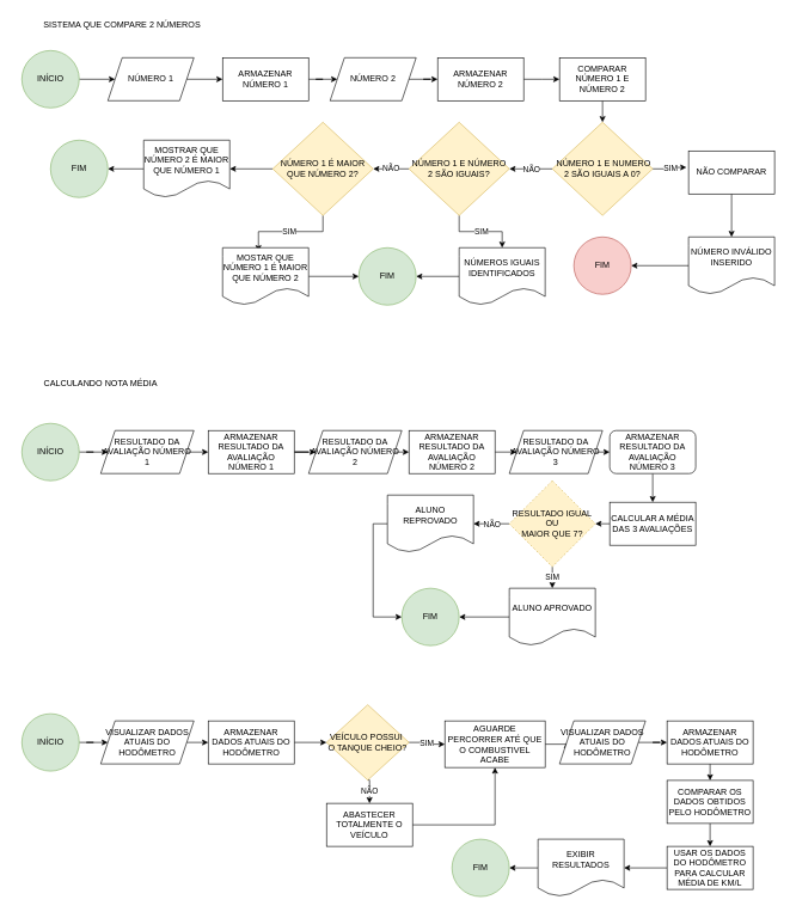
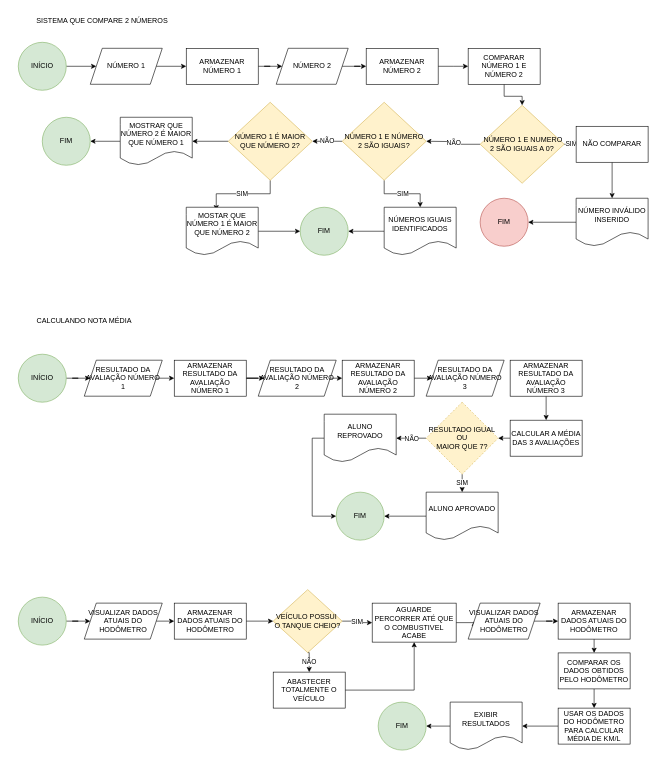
  <mxCell id="0" />
  <mxCell id="1" parent="0" />
  <mxCell id="2" style="edgeStyle=orthogonalEdgeStyle;rounded=0;orthogonalLoop=1;jettySize=auto;html=1;exitX=1;exitY=0.5;exitDx=0;exitDy=0;entryX=0;entryY=0.5;entryDx=0;entryDy=0;" edge="1" parent="1" source="3" target="6"><mxGeometry relative="1" as="geometry" /></mxCell>
  <mxCell id="3" value="INÍCIO" style="ellipse;whiteSpace=wrap;html=1;aspect=fixed;fillColor=#d5e8d4;strokeColor=#82b366;" vertex="1" parent="1"><mxGeometry x="30" y="70" width="80" height="80" as="geometry" /></mxCell>
  <mxCell id="4" value="SISTEMA QUE COMPARE 2 NÚMEROS" style="text;html=1;strokeColor=none;fillColor=none;align=center;verticalAlign=middle;whiteSpace=wrap;rounded=0;" vertex="1" parent="1"><mxGeometry x="20" y="20" width="300" height="30" as="geometry" /></mxCell>
  <mxCell id="5" style="edgeStyle=orthogonalEdgeStyle;rounded=0;orthogonalLoop=1;jettySize=auto;html=1;exitX=1;exitY=0.5;exitDx=0;exitDy=0;entryX=0;entryY=0.5;entryDx=0;entryDy=0;" edge="1" parent="1" source="6" target="8"><mxGeometry relative="1" as="geometry" /></mxCell>
  <mxCell id="6" value="NÚMERO 1" style="shape=parallelogram;perimeter=parallelogramPerimeter;whiteSpace=wrap;html=1;fixedSize=1;" vertex="1" parent="1"><mxGeometry x="150" y="80" width="120" height="60" as="geometry" /></mxCell>
  <mxCell id="7" style="edgeStyle=orthogonalEdgeStyle;rounded=0;orthogonalLoop=1;jettySize=auto;html=1;exitX=1;exitY=0.5;exitDx=0;exitDy=0;entryX=0;entryY=0.5;entryDx=0;entryDy=0;" edge="1" parent="1" source="8" target="10"><mxGeometry relative="1" as="geometry" /></mxCell>
  <mxCell id="8" value="ARMAZENAR NÚMERO 1" style="rounded=0;whiteSpace=wrap;html=1;" vertex="1" parent="1"><mxGeometry x="310" y="80" width="120" height="60" as="geometry" /></mxCell>
  <mxCell id="9" value="" style="edgeStyle=orthogonalEdgeStyle;rounded=0;orthogonalLoop=1;jettySize=auto;html=1;" edge="1" parent="1" source="10" target="12"><mxGeometry relative="1" as="geometry" /></mxCell>
  <mxCell id="10" value="NÚMERO 2" style="shape=parallelogram;perimeter=parallelogramPerimeter;whiteSpace=wrap;html=1;fixedSize=1;" vertex="1" parent="1"><mxGeometry x="460" y="80" width="120" height="60" as="geometry" /></mxCell>
  <mxCell id="11" style="edgeStyle=orthogonalEdgeStyle;rounded=0;orthogonalLoop=1;jettySize=auto;html=1;exitX=1;exitY=0.5;exitDx=0;exitDy=0;entryX=0;entryY=0.5;entryDx=0;entryDy=0;" edge="1" parent="1" source="12"><mxGeometry relative="1" as="geometry"><mxPoint x="780" y="110" as="targetPoint" /></mxGeometry></mxCell>
  <mxCell id="12" value="ARMAZENAR NÚMERO 2" style="whiteSpace=wrap;html=1;" vertex="1" parent="1"><mxGeometry x="610" y="80" width="120" height="60" as="geometry" /></mxCell>
  <mxCell id="13" style="edgeStyle=orthogonalEdgeStyle;rounded=0;orthogonalLoop=1;jettySize=auto;html=1;exitX=0.5;exitY=1;exitDx=0;exitDy=0;entryX=0.5;entryY=0;entryDx=0;entryDy=0;" edge="1" parent="1" source="14" target="17"><mxGeometry relative="1" as="geometry" /></mxCell>
  <mxCell id="14" value="COMPARAR NÚMERO 1 E NÚMERO 2" style="rounded=0;whiteSpace=wrap;html=1;" vertex="1" parent="1"><mxGeometry x="780" y="80" width="120" height="60" as="geometry" /></mxCell>
  <mxCell id="15" value="SIM" style="edgeStyle=orthogonalEdgeStyle;rounded=0;orthogonalLoop=1;jettySize=auto;html=1;exitX=1;exitY=0.5;exitDx=0;exitDy=0;entryX=-0.025;entryY=0.383;entryDx=0;entryDy=0;entryPerimeter=0;" edge="1" parent="1" source="17" target="19"><mxGeometry relative="1" as="geometry" /></mxCell>
  <mxCell id="16" value="NÃO" style="edgeStyle=orthogonalEdgeStyle;rounded=0;orthogonalLoop=1;jettySize=auto;html=1;exitX=0;exitY=0.5;exitDx=0;exitDy=0;entryX=1;entryY=0.5;entryDx=0;entryDy=0;" edge="1" parent="1" source="17"><mxGeometry relative="1" as="geometry"><mxPoint x="710" y="235" as="targetPoint" /></mxGeometry></mxCell>
- <mxCell id="17" value="&amp;nbsp;NÚMERO 1 E NUMERO 2 SÃO IGUAIS A 0?" style="rhombus;whiteSpace=wrap;html=1;fillColor=#fff2cc;strokeColor=#d6b656;" vertex="1" parent="1"><mxGeometry x="770" y="170" width="140" height="130" as="geometry" /></mxCell>
+ <mxCell id="17" value="&amp;nbsp;NÚMERO 1 E NUMERO 2 SÃO IGUAIS A 0?" style="rhombus;whiteSpace=wrap;html=1;fillColor=#fff2cc;strokeColor=#d6b656;" vertex="1" parent="1"><mxGeometry x="800" y="175" width="140" height="130" as="geometry" /></mxCell>
  <mxCell id="18" style="edgeStyle=orthogonalEdgeStyle;rounded=0;orthogonalLoop=1;jettySize=auto;html=1;exitX=0.5;exitY=1;exitDx=0;exitDy=0;entryX=0.5;entryY=0;entryDx=0;entryDy=0;" edge="1" parent="1" source="19" target="21"><mxGeometry relative="1" as="geometry" /></mxCell>
  <mxCell id="19" value="NÃO COMPARAR" style="rounded=0;whiteSpace=wrap;html=1;" vertex="1" parent="1"><mxGeometry x="960" y="210" width="120" height="60" as="geometry" /></mxCell>
  <mxCell id="20" style="edgeStyle=orthogonalEdgeStyle;rounded=0;orthogonalLoop=1;jettySize=auto;html=1;exitX=0;exitY=0.5;exitDx=0;exitDy=0;entryX=1;entryY=0.5;entryDx=0;entryDy=0;" edge="1" parent="1" source="21" target="22"><mxGeometry relative="1" as="geometry" /></mxCell>
  <mxCell id="21" value="NÚMERO INVÁLIDO INSERIDO" style="shape=document;whiteSpace=wrap;html=1;boundedLbl=1;" vertex="1" parent="1"><mxGeometry x="960" y="330" width="120" height="80" as="geometry" /></mxCell>
  <mxCell id="22" value="FIM" style="ellipse;whiteSpace=wrap;html=1;aspect=fixed;fillColor=#f8cecc;strokeColor=#b85450;" vertex="1" parent="1"><mxGeometry x="800" y="330" width="80" height="80" as="geometry" /></mxCell>
  <mxCell id="23" value="SIM" style="edgeStyle=orthogonalEdgeStyle;rounded=0;orthogonalLoop=1;jettySize=auto;html=1;exitX=0.5;exitY=1;exitDx=0;exitDy=0;entryX=0.5;entryY=0;entryDx=0;entryDy=0;" edge="1" parent="1" source="25" target="27"><mxGeometry relative="1" as="geometry" /></mxCell>
  <mxCell id="24" value="NÃO" style="edgeStyle=orthogonalEdgeStyle;rounded=0;orthogonalLoop=1;jettySize=auto;html=1;exitX=0;exitY=0.5;exitDx=0;exitDy=0;entryX=1;entryY=0.5;entryDx=0;entryDy=0;" edge="1" parent="1" source="25" target="30"><mxGeometry relative="1" as="geometry" /></mxCell>
  <mxCell id="25" value="NÚMERO 1 E NÚMERO 2 SÃO IGUAIS?" style="rhombus;whiteSpace=wrap;html=1;fillColor=#fff2cc;strokeColor=#d6b656;" vertex="1" parent="1"><mxGeometry x="570" y="170" width="140" height="130" as="geometry" /></mxCell>
  <mxCell id="26" style="edgeStyle=orthogonalEdgeStyle;rounded=0;orthogonalLoop=1;jettySize=auto;html=1;exitX=0;exitY=0.5;exitDx=0;exitDy=0;entryX=1;entryY=0.5;entryDx=0;entryDy=0;" edge="1" parent="1" source="27" target="36"><mxGeometry relative="1" as="geometry" /></mxCell>
  <mxCell id="27" value="NÚMEROS IGUAIS IDENTIFICADOS" style="shape=document;whiteSpace=wrap;html=1;boundedLbl=1;" vertex="1" parent="1"><mxGeometry x="640" y="345" width="120" height="80" as="geometry" /></mxCell>
  <mxCell id="28" value="SIM" style="edgeStyle=orthogonalEdgeStyle;rounded=0;orthogonalLoop=1;jettySize=auto;html=1;exitX=0.5;exitY=1;exitDx=0;exitDy=0;entryX=0.417;entryY=0.063;entryDx=0;entryDy=0;entryPerimeter=0;" edge="1" parent="1" source="30" target="32"><mxGeometry relative="1" as="geometry" /></mxCell>
  <mxCell id="29" style="edgeStyle=orthogonalEdgeStyle;rounded=0;orthogonalLoop=1;jettySize=auto;html=1;exitX=0;exitY=0.5;exitDx=0;exitDy=0;entryX=1;entryY=0.5;entryDx=0;entryDy=0;" edge="1" parent="1" source="30" target="34"><mxGeometry relative="1" as="geometry" /></mxCell>
  <mxCell id="30" value="NÚMERO 1 É MAIOR QUE NÚMERO 2?" style="rhombus;whiteSpace=wrap;html=1;fillColor=#fff2cc;strokeColor=#d6b656;" vertex="1" parent="1"><mxGeometry x="380" y="170" width="140" height="130" as="geometry" /></mxCell>
  <mxCell id="31" style="edgeStyle=orthogonalEdgeStyle;rounded=0;orthogonalLoop=1;jettySize=auto;html=1;exitX=1;exitY=0.5;exitDx=0;exitDy=0;entryX=0;entryY=0.5;entryDx=0;entryDy=0;" edge="1" parent="1" source="32" target="36"><mxGeometry relative="1" as="geometry" /></mxCell>
  <mxCell id="32" value="MOSTAR QUE NÚMERO 1 É MAIOR QUE NÚMERO 2" style="shape=document;whiteSpace=wrap;html=1;boundedLbl=1;" vertex="1" parent="1"><mxGeometry x="310" y="345" width="120" height="80" as="geometry" /></mxCell>
  <mxCell id="33" style="edgeStyle=orthogonalEdgeStyle;rounded=0;orthogonalLoop=1;jettySize=auto;html=1;exitX=0;exitY=0.5;exitDx=0;exitDy=0;entryX=1;entryY=0.5;entryDx=0;entryDy=0;" edge="1" parent="1" source="34" target="35"><mxGeometry relative="1" as="geometry" /></mxCell>
  <mxCell id="34" value="MOSTRAR QUE NÚMERO 2 É MAIOR QUE NÚMERO 1" style="shape=document;whiteSpace=wrap;html=1;boundedLbl=1;" vertex="1" parent="1"><mxGeometry x="200" y="195" width="120" height="80" as="geometry" /></mxCell>
  <mxCell id="35" value="FIM" style="ellipse;whiteSpace=wrap;html=1;aspect=fixed;fillColor=#d5e8d4;strokeColor=#82b366;" vertex="1" parent="1"><mxGeometry x="70" y="195" width="80" height="80" as="geometry" /></mxCell>
  <mxCell id="36" value="FIM" style="ellipse;whiteSpace=wrap;html=1;aspect=fixed;fillColor=#d5e8d4;strokeColor=#82b366;" vertex="1" parent="1"><mxGeometry x="500" y="345" width="80" height="80" as="geometry" /></mxCell>
  <mxCell id="37" value="CALCULANDO NOTA MÉDIA" style="text;html=1;strokeColor=none;fillColor=none;align=center;verticalAlign=middle;whiteSpace=wrap;rounded=0;" vertex="1" parent="1"><mxGeometry x="40" y="520" width="200" height="30" as="geometry" /></mxCell>
  <mxCell id="38" style="edgeStyle=orthogonalEdgeStyle;rounded=0;orthogonalLoop=1;jettySize=auto;html=1;exitX=1;exitY=0.5;exitDx=0;exitDy=0;entryX=0;entryY=0.5;entryDx=0;entryDy=0;" edge="1" parent="1" source="39" target="41"><mxGeometry relative="1" as="geometry" /></mxCell>
  <mxCell id="39" value="INÍCIO" style="ellipse;whiteSpace=wrap;html=1;aspect=fixed;fillColor=#d5e8d4;strokeColor=#82b366;" vertex="1" parent="1"><mxGeometry x="30" y="590" width="80" height="80" as="geometry" /></mxCell>
  <mxCell id="40" style="edgeStyle=orthogonalEdgeStyle;rounded=0;orthogonalLoop=1;jettySize=auto;html=1;exitX=1;exitY=0.5;exitDx=0;exitDy=0;entryX=0;entryY=0.5;entryDx=0;entryDy=0;" edge="1" parent="1" source="41" target="43"><mxGeometry relative="1" as="geometry" /></mxCell>
  <mxCell id="41" value="RESULTADO DA AVALIAÇÃO NÚMERO 1" style="shape=parallelogram;perimeter=parallelogramPerimeter;whiteSpace=wrap;html=1;fixedSize=1;" vertex="1" parent="1"><mxGeometry x="140" y="600" width="130" height="60" as="geometry" /></mxCell>
  <mxCell id="42" style="edgeStyle=orthogonalEdgeStyle;rounded=0;orthogonalLoop=1;jettySize=auto;html=1;exitX=1;exitY=0.5;exitDx=0;exitDy=0;" edge="1" parent="1" source="43" target="45"><mxGeometry relative="1" as="geometry" /></mxCell>
  <mxCell id="43" value="ARMAZENAR RESULTADO DA AVALIAÇÃO NÚMERO 1" style="rounded=0;whiteSpace=wrap;html=1;" vertex="1" parent="1"><mxGeometry x="290" y="600" width="120" height="60" as="geometry" /></mxCell>
  <mxCell id="44" style="edgeStyle=orthogonalEdgeStyle;rounded=0;orthogonalLoop=1;jettySize=auto;html=1;exitX=1;exitY=0.5;exitDx=0;exitDy=0;entryX=0;entryY=0.5;entryDx=0;entryDy=0;" edge="1" parent="1" source="45" target="47"><mxGeometry relative="1" as="geometry" /></mxCell>
  <mxCell id="45" value="RESULTADO DA AVALIAÇÃO NÚMERO 2" style="shape=parallelogram;perimeter=parallelogramPerimeter;whiteSpace=wrap;html=1;fixedSize=1;" vertex="1" parent="1"><mxGeometry x="430" y="600" width="130" height="60" as="geometry" /></mxCell>
  <mxCell id="46" style="edgeStyle=orthogonalEdgeStyle;rounded=0;orthogonalLoop=1;jettySize=auto;html=1;exitX=1;exitY=0.5;exitDx=0;exitDy=0;entryX=0;entryY=0.5;entryDx=0;entryDy=0;" edge="1" parent="1" source="47" target="49"><mxGeometry relative="1" as="geometry" /></mxCell>
  <mxCell id="47" value="ARMAZENAR RESULTADO DA AVALIAÇÃO NÚMERO 2" style="rounded=0;whiteSpace=wrap;html=1;" vertex="1" parent="1"><mxGeometry x="570" y="600" width="120" height="60" as="geometry" /></mxCell>
- <mxCell id="48" style="edgeStyle=orthogonalEdgeStyle;rounded=0;orthogonalLoop=1;jettySize=auto;html=1;exitX=1;exitY=0.5;exitDx=0;exitDy=0;entryX=0;entryY=0.5;entryDx=0;entryDy=0;" edge="1" parent="1" source="49" target="51"><mxGeometry relative="1" as="geometry" /></mxCell>
  <mxCell id="49" value="RESULTADO DA AVALIAÇÃO NÚMERO 3" style="shape=parallelogram;perimeter=parallelogramPerimeter;whiteSpace=wrap;html=1;fixedSize=1;" vertex="1" parent="1"><mxGeometry x="710" y="600" width="130" height="60" as="geometry" /></mxCell>
  <mxCell id="50" style="edgeStyle=orthogonalEdgeStyle;rounded=0;orthogonalLoop=1;jettySize=auto;html=1;exitX=0.5;exitY=1;exitDx=0;exitDy=0;entryX=0.5;entryY=0;entryDx=0;entryDy=0;" edge="1" parent="1" source="51" target="53"><mxGeometry relative="1" as="geometry" /></mxCell>
- <mxCell id="51" value="ARMAZENAR RESULTADO DA AVALIAÇÃO NÚMERO 3" style="whiteSpace=wrap;html=1;rounded=1;" vertex="1" parent="1"><mxGeometry x="850" y="600" width="120" height="60" as="geometry" /></mxCell>
+ <mxCell id="51" value="ARMAZENAR RESULTADO DA AVALIAÇÃO NÚMERO 3" style="rounded=0;whiteSpace=wrap;html=1;" vertex="1" parent="1"><mxGeometry x="850" y="600" width="120" height="60" as="geometry" /></mxCell>
  <mxCell id="52" style="edgeStyle=orthogonalEdgeStyle;rounded=0;orthogonalLoop=1;jettySize=auto;html=1;exitX=0;exitY=0.5;exitDx=0;exitDy=0;entryX=1;entryY=0.5;entryDx=0;entryDy=0;" edge="1" parent="1" source="53" target="56"><mxGeometry relative="1" as="geometry" /></mxCell>
  <mxCell id="53" value="CALCULAR A MÉDIA DAS 3 AVALIAÇÕES" style="rounded=0;whiteSpace=wrap;html=1;" vertex="1" parent="1"><mxGeometry x="850" y="700" width="120" height="60" as="geometry" /></mxCell>
  <mxCell id="54" value="SIM" style="edgeStyle=orthogonalEdgeStyle;rounded=0;orthogonalLoop=1;jettySize=auto;html=1;exitX=0.5;exitY=1;exitDx=0;exitDy=0;entryX=0.5;entryY=0;entryDx=0;entryDy=0;" edge="1" parent="1" source="56"><mxGeometry relative="1" as="geometry"><mxPoint x="770" y="820" as="targetPoint" /></mxGeometry></mxCell>
  <mxCell id="55" value="NÃO" style="edgeStyle=orthogonalEdgeStyle;rounded=0;orthogonalLoop=1;jettySize=auto;html=1;exitX=0;exitY=0.5;exitDx=0;exitDy=0;entryX=1;entryY=0.5;entryDx=0;entryDy=0;" edge="1" parent="1" source="56"><mxGeometry relative="1" as="geometry"><mxPoint x="660" y="730" as="targetPoint" /></mxGeometry></mxCell>
  <mxCell id="56" value="RESULTADO IGUAL OU&lt;br&gt;MAIOR QUE 7?" style="rhombus;whiteSpace=wrap;html=1;fillColor=#fff2cc;strokeColor=#d6b656;dashed=1;" vertex="1" parent="1"><mxGeometry x="710" y="670" width="120" height="120" as="geometry" /></mxCell>
  <mxCell id="57" style="edgeStyle=orthogonalEdgeStyle;rounded=0;orthogonalLoop=1;jettySize=auto;html=1;exitX=0;exitY=0.5;exitDx=0;exitDy=0;entryX=0;entryY=0.5;entryDx=0;entryDy=0;" edge="1" parent="1" source="58" target="61"><mxGeometry relative="1" as="geometry" /></mxCell>
  <mxCell id="58" value="ALUNO REPROVADO" style="shape=document;whiteSpace=wrap;html=1;boundedLbl=1;" vertex="1" parent="1"><mxGeometry x="540" y="690" width="120" height="80" as="geometry" /></mxCell>
  <mxCell id="59" style="edgeStyle=orthogonalEdgeStyle;rounded=0;orthogonalLoop=1;jettySize=auto;html=1;exitX=0;exitY=0.5;exitDx=0;exitDy=0;entryX=1;entryY=0.5;entryDx=0;entryDy=0;" edge="1" parent="1" source="60" target="61"><mxGeometry relative="1" as="geometry" /></mxCell>
  <mxCell id="60" value="ALUNO APROVADO" style="shape=document;whiteSpace=wrap;html=1;boundedLbl=1;" vertex="1" parent="1"><mxGeometry x="710" y="820" width="120" height="80" as="geometry" /></mxCell>
  <mxCell id="61" value="FIM" style="ellipse;whiteSpace=wrap;html=1;aspect=fixed;fillColor=#d5e8d4;strokeColor=#82b366;" vertex="1" parent="1"><mxGeometry x="560" y="820" width="80" height="80" as="geometry" /></mxCell>
  <mxCell id="62" style="edgeStyle=orthogonalEdgeStyle;rounded=0;orthogonalLoop=1;jettySize=auto;html=1;exitX=1;exitY=0.5;exitDx=0;exitDy=0;entryX=0;entryY=0.5;entryDx=0;entryDy=0;" edge="1" parent="1" source="63" target="65"><mxGeometry relative="1" as="geometry" /></mxCell>
  <mxCell id="63" value="INÍCIO" style="ellipse;whiteSpace=wrap;html=1;aspect=fixed;fillColor=#d5e8d4;strokeColor=#82b366;" vertex="1" parent="1"><mxGeometry x="30" y="995" width="80" height="80" as="geometry" /></mxCell>
  <mxCell id="64" style="edgeStyle=orthogonalEdgeStyle;rounded=0;orthogonalLoop=1;jettySize=auto;html=1;exitX=1;exitY=0.5;exitDx=0;exitDy=0;entryX=0;entryY=0.5;entryDx=0;entryDy=0;" edge="1" parent="1" source="65" target="67"><mxGeometry relative="1" as="geometry" /></mxCell>
  <mxCell id="65" value="VISUALIZAR DADOS ATUAIS DO HODÔMETRO" style="shape=parallelogram;perimeter=parallelogramPerimeter;whiteSpace=wrap;html=1;fixedSize=1;" vertex="1" parent="1"><mxGeometry x="140" y="1005" width="130" height="60" as="geometry" /></mxCell>
  <mxCell id="66" style="edgeStyle=orthogonalEdgeStyle;rounded=0;orthogonalLoop=1;jettySize=auto;html=1;exitX=1;exitY=0.5;exitDx=0;exitDy=0;entryX=0;entryY=0.5;entryDx=0;entryDy=0;" edge="1" parent="1" source="67" target="70"><mxGeometry relative="1" as="geometry" /></mxCell>
  <mxCell id="67" value="ARMAZENAR DADOS ATUAIS DO HODÔMETRO" style="rounded=0;whiteSpace=wrap;html=1;" vertex="1" parent="1"><mxGeometry x="290" y="1005" width="120" height="60" as="geometry" /></mxCell>
  <mxCell id="68" value="SIM" style="edgeStyle=orthogonalEdgeStyle;rounded=0;orthogonalLoop=1;jettySize=auto;html=1;exitX=1;exitY=0.5;exitDx=0;exitDy=0;entryX=0;entryY=0.5;entryDx=0;entryDy=0;" edge="1" parent="1" source="70" target="72"><mxGeometry relative="1" as="geometry" /></mxCell>
  <mxCell id="69" value="NÃO" style="edgeStyle=orthogonalEdgeStyle;rounded=0;orthogonalLoop=1;jettySize=auto;html=1;exitX=0.5;exitY=1;exitDx=0;exitDy=0;entryX=0.5;entryY=0;entryDx=0;entryDy=0;" edge="1" parent="1" source="70" target="74"><mxGeometry relative="1" as="geometry" /></mxCell>
  <mxCell id="70" value="VEÍCULO POSSUI&amp;nbsp;&lt;br&gt;O TANQUE CHEIO?" style="rhombus;whiteSpace=wrap;html=1;fillColor=#fff2cc;strokeColor=#d6b656;" vertex="1" parent="1"><mxGeometry x="455" y="982.5" width="115" height="105" as="geometry" /></mxCell>
  <mxCell id="71" style="edgeStyle=orthogonalEdgeStyle;rounded=0;orthogonalLoop=1;jettySize=auto;html=1;exitX=1;exitY=0.5;exitDx=0;exitDy=0;entryX=0;entryY=0.5;entryDx=0;entryDy=0;" edge="1" parent="1" source="72" target="76"><mxGeometry relative="1" as="geometry" /></mxCell>
  <mxCell id="72" value="AGUARDE PERCORRER ATÉ QUE O COMBUSTIVEL ACABE" style="rounded=0;whiteSpace=wrap;html=1;" vertex="1" parent="1"><mxGeometry x="620" y="1005" width="140" height="65" as="geometry" /></mxCell>
  <mxCell id="73" style="edgeStyle=orthogonalEdgeStyle;rounded=0;orthogonalLoop=1;jettySize=auto;html=1;exitX=1;exitY=0.5;exitDx=0;exitDy=0;entryX=0.5;entryY=1;entryDx=0;entryDy=0;" edge="1" parent="1" source="74" target="72"><mxGeometry relative="1" as="geometry" /></mxCell>
  <mxCell id="74" value="ABASTECER TOTALMENTE O VEÍCULO" style="rounded=0;whiteSpace=wrap;html=1;" vertex="1" parent="1"><mxGeometry x="455" y="1120" width="120" height="60" as="geometry" /></mxCell>
  <mxCell id="75" style="edgeStyle=orthogonalEdgeStyle;rounded=0;orthogonalLoop=1;jettySize=auto;html=1;exitX=1;exitY=0.5;exitDx=0;exitDy=0;entryX=0;entryY=0.5;entryDx=0;entryDy=0;" edge="1" parent="1" source="76" target="78"><mxGeometry relative="1" as="geometry" /></mxCell>
  <mxCell id="76" value="VISUALIZAR DADOS ATUAIS DO HODÔMETRO" style="shape=parallelogram;perimeter=parallelogramPerimeter;whiteSpace=wrap;html=1;fixedSize=1;" vertex="1" parent="1"><mxGeometry x="780" y="1005" width="120" height="60" as="geometry" /></mxCell>
  <mxCell id="77" style="edgeStyle=orthogonalEdgeStyle;rounded=0;orthogonalLoop=1;jettySize=auto;html=1;exitX=0.5;exitY=1;exitDx=0;exitDy=0;entryX=0.5;entryY=0;entryDx=0;entryDy=0;" edge="1" parent="1" source="78" target="80"><mxGeometry relative="1" as="geometry" /></mxCell>
  <mxCell id="78" value="ARMAZENAR DADOS ATUAIS DO HODÔMETRO" style="rounded=0;whiteSpace=wrap;html=1;" vertex="1" parent="1"><mxGeometry x="930" y="1005" width="120" height="60" as="geometry" /></mxCell>
  <mxCell id="79" style="edgeStyle=orthogonalEdgeStyle;rounded=0;orthogonalLoop=1;jettySize=auto;html=1;exitX=0.5;exitY=1;exitDx=0;exitDy=0;entryX=0.5;entryY=0;entryDx=0;entryDy=0;" edge="1" parent="1" source="80" target="82"><mxGeometry relative="1" as="geometry" /></mxCell>
  <mxCell id="80" value="COMPARAR OS DADOS OBTIDOS PELO HODÔMETRO&lt;br&gt;" style="rounded=0;whiteSpace=wrap;html=1;" vertex="1" parent="1"><mxGeometry x="930" y="1088" width="120" height="60" as="geometry" /></mxCell>
  <mxCell id="81" style="edgeStyle=orthogonalEdgeStyle;rounded=0;orthogonalLoop=1;jettySize=auto;html=1;exitX=0;exitY=0.5;exitDx=0;exitDy=0;entryX=1;entryY=0.5;entryDx=0;entryDy=0;" edge="1" parent="1" source="82" target="84"><mxGeometry relative="1" as="geometry" /></mxCell>
  <mxCell id="82" value="USAR OS DADOS DO HODÔMETRO PARA CALCULAR MÉDIA DE KM/L" style="rounded=0;whiteSpace=wrap;html=1;" vertex="1" parent="1"><mxGeometry x="930" y="1180" width="120" height="60" as="geometry" /></mxCell>
  <mxCell id="83" style="edgeStyle=orthogonalEdgeStyle;rounded=0;orthogonalLoop=1;jettySize=auto;html=1;exitX=0;exitY=0.5;exitDx=0;exitDy=0;entryX=1;entryY=0.5;entryDx=0;entryDy=0;" edge="1" parent="1" source="84" target="85"><mxGeometry relative="1" as="geometry" /></mxCell>
  <mxCell id="84" value="EXIBIR RESULTADOS" style="shape=document;whiteSpace=wrap;html=1;boundedLbl=1;" vertex="1" parent="1"><mxGeometry x="750" y="1170" width="120" height="80" as="geometry" /></mxCell>
  <mxCell id="85" value="FIM" style="ellipse;whiteSpace=wrap;html=1;aspect=fixed;fillColor=#d5e8d4;strokeColor=#82b366;" vertex="1" parent="1"><mxGeometry x="630" y="1170" width="80" height="80" as="geometry" /></mxCell>
